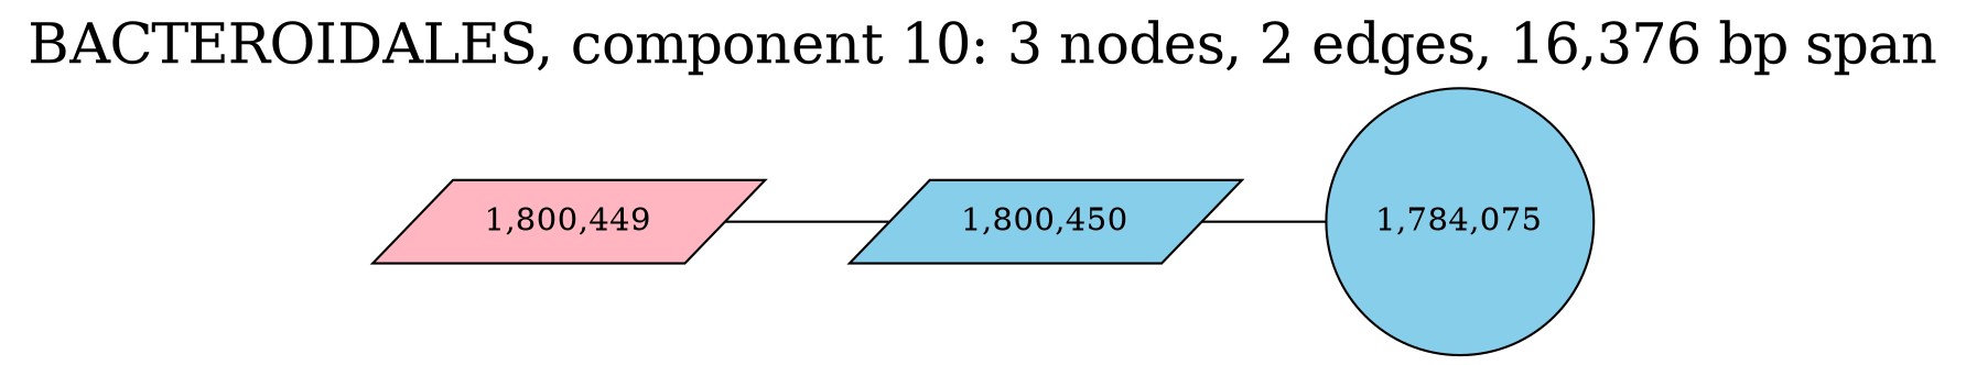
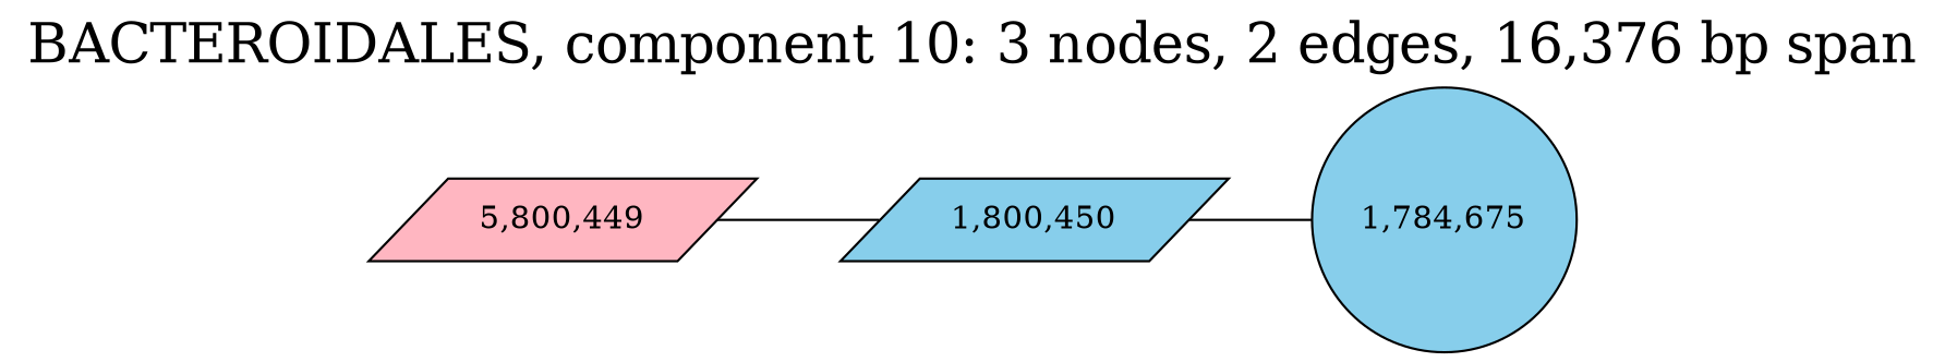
  graph {
    fontsize=24
    label="BACTEROIDALES, component 10: 3 nodes, 2 edges, 16,376 bp span"
    labelloc=t
    rankdir=LR
    node [fillcolor=skyblue fontcolor="#000000" shape=parallelogram style=filled]
-   "1,800,449" [fillcolor=lightpink]
+   "1,800,449" [fillcolor=lightpink label="5,800,449"]
    "1,800,450"
-   "1,784,075" [shape=circle]
+   "1,784,075" [shape=circle label="1,784,675"]
    "1,800,449" -- "1,800,450"
    "1,800,450" -- "1,784,075"
  }
